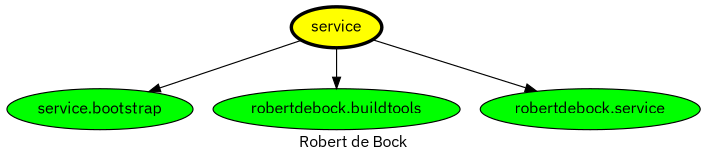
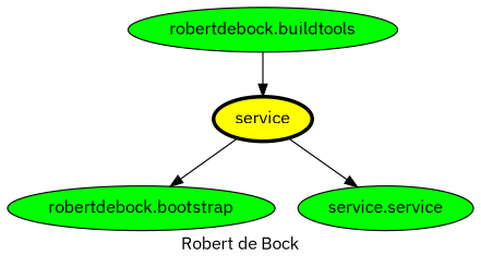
  digraph {
    fontname="IBM Plex Sans"
    label="Robert de Bock"
    node [fillcolor=green fontname="IBM Plex Sans" style=filled]
    edge [fontname="IBM Plex Sans"]
    n1 [fillcolor=yellow label=service penwidth=3]
-   "robertdebock.bootstrap" [label="service.bootstrap"]
+   "robertdebock.bootstrap"
    "robertdebock.buildtools"
-   "robertdebock.service"
+   "robertdebock.service" [label="service.service"]
    n1 -> "robertdebock.bootstrap"
-   n1 -> "robertdebock.buildtools"
+   "robertdebock.buildtools" -> n1
    n1 -> "robertdebock.service"
  }
